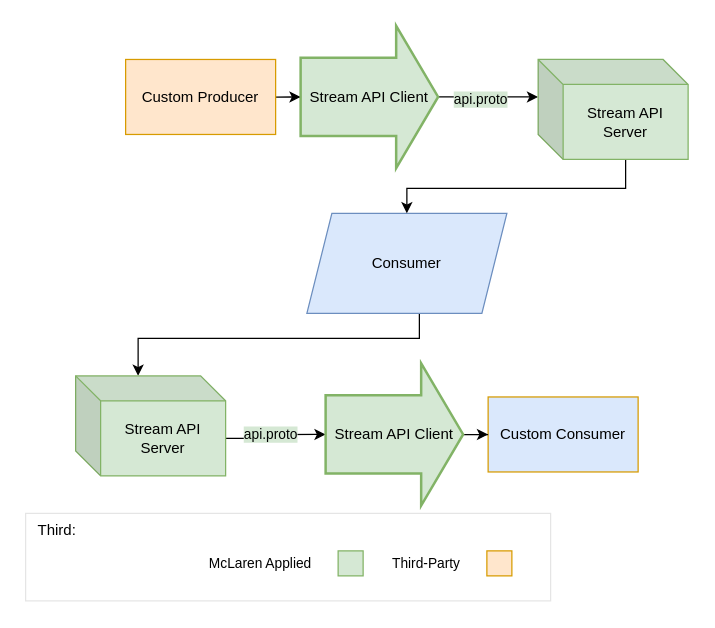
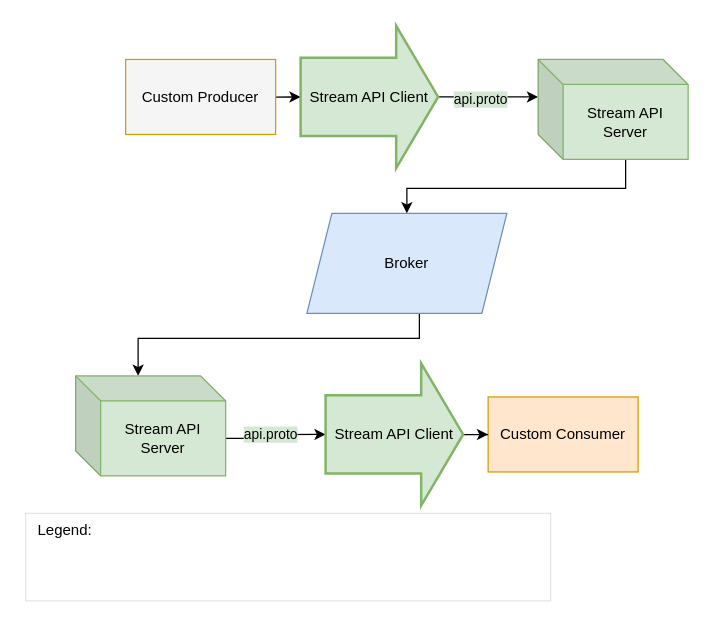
  <mxCell id="0" />
  <mxCell id="1" parent="0" />
  <mxCell id="2" style="edgeStyle=orthogonalEdgeStyle;rounded=0;orthogonalLoop=1;jettySize=auto;html=1;exitX=0.5;exitY=1;exitDx=0;exitDy=0;entryX=0;entryY=0;entryDx=50;entryDy=0;entryPerimeter=0;" parent="1" target="16" edge="1"><mxGeometry relative="1" as="geometry"><mxPoint x="335" y="250" as="sourcePoint" /><mxPoint x="140" y="306.87" as="targetPoint" /><Array as="points"><mxPoint x="335" y="270" /><mxPoint x="110" y="270" /></Array></mxGeometry></mxCell>
- <mxCell id="3" value="Consumer" style="shape=parallelogram;perimeter=parallelogramPerimeter;whiteSpace=wrap;html=1;fixedSize=1;fillColor=#dae8fc;strokeColor=#6c8ebf;" parent="1" vertex="1"><mxGeometry x="245" y="170" width="160" height="80" as="geometry" /></mxCell>
- <mxCell id="4" value="Custom Consumer" style="whiteSpace=wrap;html=1;fillColor=#dae8fc;strokeColor=#d79b00;" parent="1" vertex="1"><mxGeometry x="390" y="316.87" width="120" height="60" as="geometry" /></mxCell>
+ <mxCell id="3" value="Broker" style="shape=parallelogram;perimeter=parallelogramPerimeter;whiteSpace=wrap;html=1;fixedSize=1;fillColor=#dae8fc;strokeColor=#6c8ebf;" parent="1" vertex="1"><mxGeometry x="245" y="170" width="160" height="80" as="geometry" /></mxCell>
+ <mxCell id="4" value="Custom Consumer" style="whiteSpace=wrap;html=1;fillColor=#ffe6cc;strokeColor=#d79b00;" parent="1" vertex="1"><mxGeometry x="390" y="316.87" width="120" height="60" as="geometry" /></mxCell>
  <mxCell id="5" value="" style="edgeStyle=orthogonalEdgeStyle;rounded=0;orthogonalLoop=1;jettySize=auto;html=1;entryX=0;entryY=0.5;entryDx=0;entryDy=0;entryPerimeter=0;" parent="1" source="6" target="12" edge="1"><mxGeometry relative="1" as="geometry"><mxPoint x="230" y="76.87" as="targetPoint" /></mxGeometry></mxCell>
- <mxCell id="6" value="Custom Producer" style="whiteSpace=wrap;html=1;fillColor=#ffe6cc;strokeColor=#d79b00;fillStyle=auto;" parent="1" vertex="1"><mxGeometry x="100" y="46.87" width="120" height="60" as="geometry" /></mxCell>
+ <mxCell id="6" value="Custom Producer" style="whiteSpace=wrap;html=1;fillColor=#f5f5f5;strokeColor=#d79b00;fillStyle=auto;" parent="1" vertex="1"><mxGeometry x="100" y="46.87" width="120" height="60" as="geometry" /></mxCell>
  <mxCell id="7" style="edgeStyle=orthogonalEdgeStyle;rounded=0;orthogonalLoop=1;jettySize=auto;html=1;entryX=0.5;entryY=0;entryDx=0;entryDy=0;exitX=0;exitY=0;exitDx=70;exitDy=80;exitPerimeter=0;" parent="1" source="15" target="3" edge="1"><mxGeometry relative="1" as="geometry"><mxPoint x="470" y="116.87" as="sourcePoint" /><Array as="points"><mxPoint x="500" y="150" /><mxPoint x="325" y="150" /></Array></mxGeometry></mxCell>
  <mxCell id="8" value="" style="edgeStyle=orthogonalEdgeStyle;rounded=0;orthogonalLoop=1;jettySize=auto;html=1;entryX=0;entryY=0.5;entryDx=0;entryDy=0;entryPerimeter=0;exitX=0;exitY=0;exitDx=120;exitDy=50;exitPerimeter=0;" parent="1" source="16" target="14" edge="1"><mxGeometry relative="1" as="geometry"><mxPoint x="180" y="346.875" as="sourcePoint" /><mxPoint x="300" y="346.87" as="targetPoint" /></mxGeometry></mxCell>
  <mxCell id="9" value="api.proto" style="edgeLabel;html=1;align=center;verticalAlign=middle;resizable=0;points=[];labelBackgroundColor=#D5E8D4;" parent="8" vertex="1" connectable="0"><mxGeometry x="0.298" relative="1" as="geometry"><mxPoint x="-15" as="offset" /></mxGeometry></mxCell>
  <mxCell id="10" value="" style="edgeStyle=orthogonalEdgeStyle;rounded=0;orthogonalLoop=1;jettySize=auto;html=1;entryX=0;entryY=0;entryDx=0;entryDy=30;entryPerimeter=0;" parent="1" source="12" target="15" edge="1"><mxGeometry relative="1" as="geometry"><mxPoint x="430" y="76.875" as="targetPoint" /></mxGeometry></mxCell>
  <mxCell id="11" value="api.proto" style="edgeLabel;html=1;align=center;verticalAlign=middle;resizable=0;points=[];labelBackgroundColor=#D5E8D4;" parent="10" vertex="1" connectable="0"><mxGeometry x="-0.175" y="-2" relative="1" as="geometry"><mxPoint as="offset" /></mxGeometry></mxCell>
  <mxCell id="12" value="Stream API Client" style="verticalLabelPosition=middle;verticalAlign=middle;html=1;strokeWidth=2;shape=mxgraph.arrows2.arrow;dy=0.45;dx=33.57;notch=0;align=center;labelPosition=center;whiteSpace=wrap;fillColor=#d5e8d4;strokeColor=#82b366;" parent="1" vertex="1"><mxGeometry x="240" y="20" width="110" height="113.75" as="geometry" /></mxCell>
  <mxCell id="13" value="" style="edgeStyle=orthogonalEdgeStyle;rounded=0;orthogonalLoop=1;jettySize=auto;html=1;" parent="1" source="14" target="4" edge="1"><mxGeometry relative="1" as="geometry" /></mxCell>
  <mxCell id="14" value="Stream API Client" style="verticalLabelPosition=middle;verticalAlign=middle;html=1;strokeWidth=2;shape=mxgraph.arrows2.arrow;dy=0.45;dx=33.57;notch=0;align=center;labelPosition=center;whiteSpace=wrap;fillColor=#d5e8d4;strokeColor=#82b366;" parent="1" vertex="1"><mxGeometry x="260" y="290" width="110" height="113.75" as="geometry" /></mxCell>
  <mxCell id="15" value="Stream API Server" style="shape=cube;whiteSpace=wrap;html=1;boundedLbl=1;backgroundOutline=1;darkOpacity=0.05;darkOpacity2=0.1;fillColor=#d5e8d4;strokeColor=#82b366;" parent="1" vertex="1"><mxGeometry x="430" y="46.87" width="120" height="80" as="geometry" /></mxCell>
  <mxCell id="16" value="Stream API Server" style="shape=cube;whiteSpace=wrap;html=1;boundedLbl=1;backgroundOutline=1;darkOpacity=0.05;darkOpacity2=0.1;fillColor=#d5e8d4;strokeColor=#82b366;" parent="1" vertex="1"><mxGeometry x="60" y="300" width="120" height="80" as="geometry" /></mxCell>
  <mxCell id="17" value="" style="group" parent="1" vertex="1" connectable="0"><mxGeometry x="20" y="410" width="420" height="70" as="geometry" /></mxCell>
- <mxCell id="18" value="Third:" style="rounded=0;whiteSpace=wrap;html=1;opacity=10;align=left;verticalAlign=top;spacing=2;spacingLeft=8;fillColor=none;" parent="17" vertex="1"><mxGeometry width="420" height="70" as="geometry" /></mxCell>
- <mxCell id="19" value="&lt;font style=&quot;font-size: 11px;&quot;&gt;McLaren Applied&lt;/font&gt;" style="rounded=0;html=1;fillColor=#d5e8d4;strokeColor=#82b366;labelPosition=left;verticalLabelPosition=middle;align=right;verticalAlign=middle;spacingRight=20;spacingLeft=20;fontSize=11;" parent="17" vertex="1"><mxGeometry x="250" y="30" width="20" height="20" as="geometry" /></mxCell>
- <mxCell id="20" value="&lt;font style=&quot;font-size: 11px;&quot;&gt;Third-Party&lt;/font&gt;" style="rounded=0;html=1;fillColor=#ffe6cc;strokeColor=#d79b00;labelPosition=left;verticalLabelPosition=middle;align=right;verticalAlign=middle;spacingRight=20;spacingLeft=20;fontSize=11;" parent="17" vertex="1"><mxGeometry x="369" y="30" width="20" height="20" as="geometry" /></mxCell>
+ <mxCell id="18" value="Legend:" style="rounded=0;whiteSpace=wrap;html=1;opacity=10;align=left;verticalAlign=top;spacing=2;spacingLeft=8;fillColor=none;" parent="17" vertex="1"><mxGeometry width="420" height="70" as="geometry" /></mxCell>
